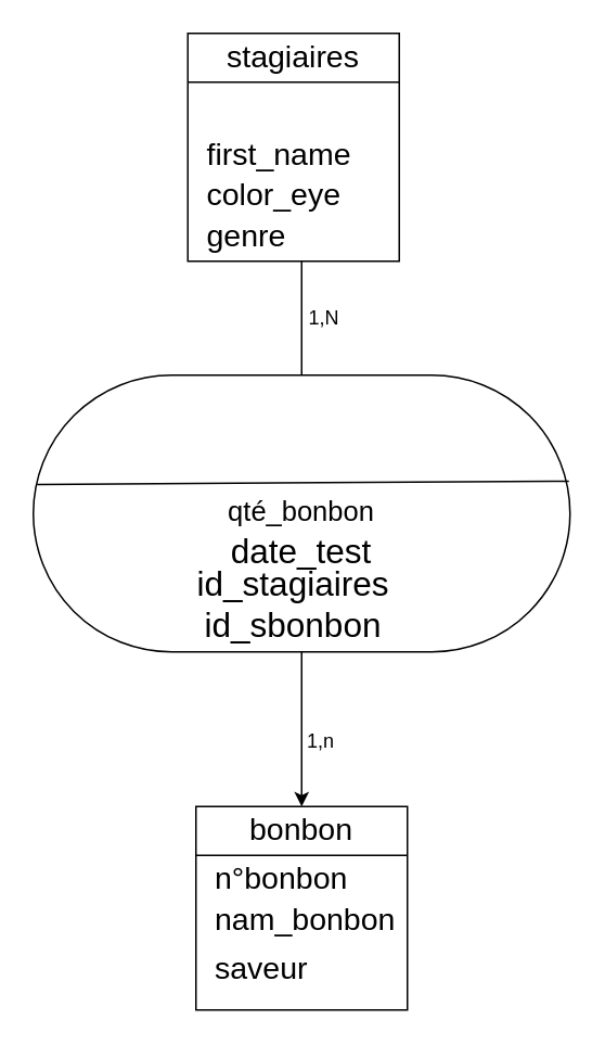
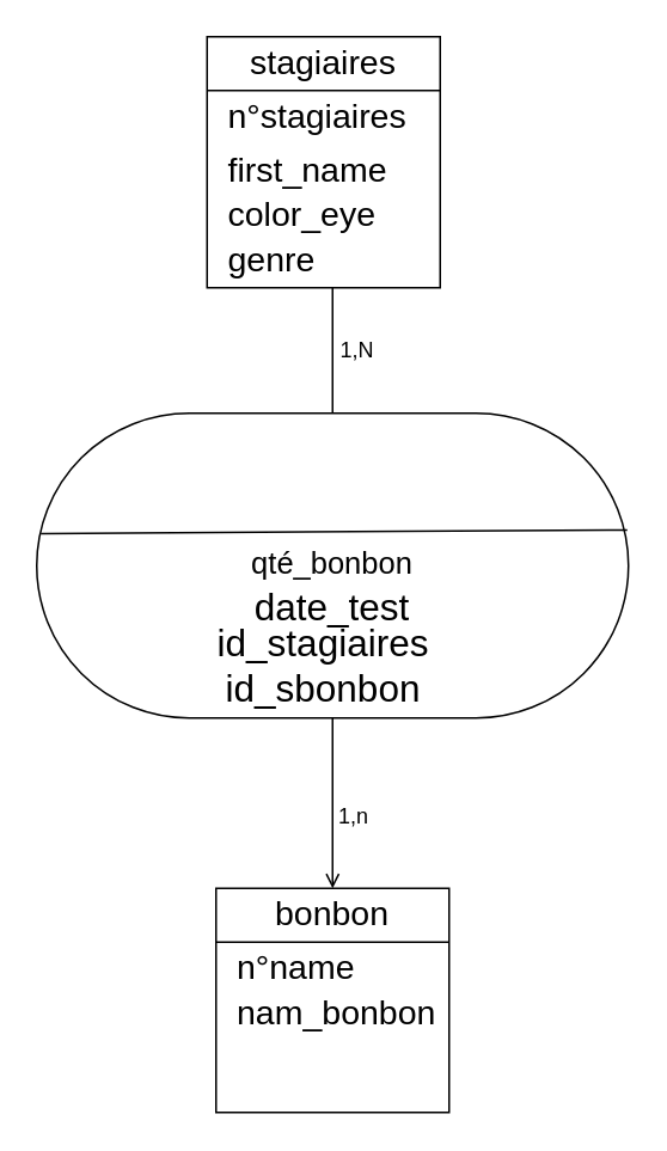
  <mxCell id="0" />
  <mxCell id="1" parent="0" />
  <mxCell id="2" value="" style="rounded=0;whiteSpace=wrap;html=1;" vertex="1" parent="1"><mxGeometry x="115" y="20" width="130" height="140" as="geometry" /></mxCell>
  <mxCell id="3" value="stagiaires" style="text;html=1;strokeColor=none;fillColor=none;align=center;verticalAlign=middle;whiteSpace=wrap;rounded=0;fontSize=19;" vertex="1" parent="1"><mxGeometry x="115" y="20" width="130" height="30" as="geometry" /></mxCell>
  <mxCell id="4" value="" style="endArrow=none;html=1;rounded=0;exitX=0;exitY=1;exitDx=0;exitDy=0;entryX=1;entryY=1;entryDx=0;entryDy=0;" edge="1" parent="1" source="3" target="3"><mxGeometry width="50" height="50" relative="1" as="geometry"><mxPoint x="335" y="130" as="sourcePoint" /><mxPoint x="385" y="80" as="targetPoint" /></mxGeometry></mxCell>
+ <mxCell id="5" value="n°stagiaires" style="text;html=1;strokeColor=none;fillColor=none;align=left;verticalAlign=middle;whiteSpace=wrap;rounded=0;fontSize=19;" vertex="1" parent="1"><mxGeometry x="125" y="50" width="120" height="30" as="geometry" /></mxCell>
  <mxCell id="6" value="first_name" style="text;html=1;strokeColor=none;fillColor=none;align=left;verticalAlign=middle;whiteSpace=wrap;rounded=0;fontSize=19;" vertex="1" parent="1"><mxGeometry x="125" y="80" width="120" height="30" as="geometry" /></mxCell>
  <mxCell id="7" value="color_eye" style="text;html=1;strokeColor=none;fillColor=none;align=left;verticalAlign=middle;whiteSpace=wrap;rounded=0;fontSize=19;" vertex="1" parent="1"><mxGeometry x="125" y="105" width="120" height="30" as="geometry" /></mxCell>
  <mxCell id="8" value="genre" style="text;html=1;strokeColor=none;fillColor=none;align=left;verticalAlign=middle;whiteSpace=wrap;rounded=0;fontSize=19;" vertex="1" parent="1"><mxGeometry x="125" y="130" width="120" height="30" as="geometry" /></mxCell>
  <mxCell id="9" value="" style="rounded=0;whiteSpace=wrap;html=1;" vertex="1" parent="1"><mxGeometry x="120" y="495" width="130" height="125" as="geometry" /></mxCell>
  <mxCell id="10" value="bonbon" style="text;html=1;strokeColor=none;fillColor=none;align=center;verticalAlign=middle;whiteSpace=wrap;rounded=0;fontSize=19;" vertex="1" parent="1"><mxGeometry x="120" y="495" width="130" height="30" as="geometry" /></mxCell>
  <mxCell id="11" value="" style="endArrow=none;html=1;rounded=0;exitX=0;exitY=1;exitDx=0;exitDy=0;entryX=1;entryY=1;entryDx=0;entryDy=0;" edge="1" parent="1" source="10" target="10"><mxGeometry width="50" height="50" relative="1" as="geometry"><mxPoint x="340" y="605" as="sourcePoint" /><mxPoint x="390" y="555" as="targetPoint" /></mxGeometry></mxCell>
- <mxCell id="12" value="n°bonbon" style="text;html=1;strokeColor=none;fillColor=none;align=left;verticalAlign=middle;whiteSpace=wrap;rounded=0;fontSize=19;" vertex="1" parent="1"><mxGeometry x="130" y="525" width="120" height="30" as="geometry" /></mxCell>
+ <mxCell id="12" value="n°name" style="text;html=1;strokeColor=none;fillColor=none;align=left;verticalAlign=middle;whiteSpace=wrap;rounded=0;fontSize=19;" vertex="1" parent="1"><mxGeometry x="130" y="525" width="120" height="30" as="geometry" /></mxCell>
  <mxCell id="13" value="nam_bonbon" style="text;html=1;strokeColor=none;fillColor=none;align=left;verticalAlign=middle;whiteSpace=wrap;rounded=0;fontSize=19;" vertex="1" parent="1"><mxGeometry x="130" y="550" width="120" height="30" as="geometry" /></mxCell>
- <mxCell id="14" value="" style="endArrow=classic;html=1;rounded=0;exitX=0.5;exitY=1;exitDx=0;exitDy=0;entryX=0.5;entryY=0;entryDx=0;entryDy=0;entryPerimeter=0;" edge="1" parent="1" source="21" target="10"><mxGeometry width="50" height="50" relative="1" as="geometry"><mxPoint x="209" y="400" as="sourcePoint" /><mxPoint x="211.07" y="469.91" as="targetPoint" /></mxGeometry></mxCell>
+ <mxCell id="14" value="" style="endArrow=open;html=1;rounded=0;exitX=0.5;exitY=1;exitDx=0;exitDy=0;entryX=0.5;entryY=0;entryDx=0;entryDy=0;entryPerimeter=0;" edge="1" parent="1" source="21" target="10"><mxGeometry width="50" height="50" relative="1" as="geometry"><mxPoint x="209" y="400" as="sourcePoint" /><mxPoint x="211.07" y="469.91" as="targetPoint" /></mxGeometry></mxCell>
  <mxCell id="15" value="" style="endArrow=none;html=1;rounded=0;exitX=0.5;exitY=0;exitDx=0;exitDy=0;entryX=0.5;entryY=1;entryDx=0;entryDy=0;" edge="1" parent="1" source="18" target="8"><mxGeometry width="50" height="50" relative="1" as="geometry"><mxPoint x="239.75" y="190.75" as="sourcePoint" /><mxPoint x="200" y="170" as="targetPoint" /></mxGeometry></mxCell>
  <mxCell id="16" value="1,N" style="text;html=1;strokeColor=none;fillColor=none;align=center;verticalAlign=middle;whiteSpace=wrap;rounded=0;" vertex="1" parent="1"><mxGeometry x="168.5" y="180" width="60" height="30" as="geometry" /></mxCell>
  <mxCell id="17" value="1,n" style="text;html=1;strokeColor=none;fillColor=none;align=center;verticalAlign=middle;whiteSpace=wrap;rounded=0;" vertex="1" parent="1"><mxGeometry x="166.5" y="440" width="60" height="30" as="geometry" /></mxCell>
  <mxCell id="18" value="" style="rounded=1;whiteSpace=wrap;html=1;arcSize=50;" vertex="1" parent="1"><mxGeometry x="20" y="230" width="330" height="170" as="geometry" /></mxCell>
  <mxCell id="19" value="" style="endArrow=none;html=1;rounded=0;entryX=0.007;entryY=0.395;entryDx=0;entryDy=0;entryPerimeter=0;exitX=0.998;exitY=0.383;exitDx=0;exitDy=0;exitPerimeter=0;" edge="1" parent="1" source="18" target="18"><mxGeometry width="50" height="50" relative="1" as="geometry"><mxPoint x="263.5" y="130" as="sourcePoint" /><mxPoint x="263.5" y="50" as="targetPoint" /></mxGeometry></mxCell>
  <mxCell id="20" value="qté_bonbon" style="text;html=1;strokeColor=none;fillColor=none;align=center;verticalAlign=middle;whiteSpace=wrap;rounded=0;fontSize=17;" vertex="1" parent="1"><mxGeometry x="50" y="292.5" width="270" height="45" as="geometry" /></mxCell>
  <mxCell id="21" value="date_test" style="text;html=1;strokeColor=none;fillColor=none;align=center;verticalAlign=middle;whiteSpace=wrap;rounded=0;fontSize=21;" vertex="1" parent="1"><mxGeometry x="50" y="320" width="270" height="35" as="geometry" /></mxCell>
- <mxCell id="22" value="saveur" style="text;html=1;strokeColor=none;fillColor=none;align=left;verticalAlign=middle;whiteSpace=wrap;rounded=0;fontSize=19;" vertex="1" parent="1"><mxGeometry x="130" y="580" width="120" height="30" as="geometry" /></mxCell>
  <mxCell id="23" value="id_stagiaires" style="text;html=1;strokeColor=none;fillColor=none;align=center;verticalAlign=middle;whiteSpace=wrap;rounded=0;fontSize=21;" vertex="1" parent="1"><mxGeometry x="45" y="340" width="270" height="35" as="geometry" /></mxCell>
  <mxCell id="24" value="id_sbonbon" style="text;html=1;strokeColor=none;fillColor=none;align=center;verticalAlign=middle;whiteSpace=wrap;rounded=0;fontSize=21;" vertex="1" parent="1"><mxGeometry x="45" y="365" width="270" height="35" as="geometry" /></mxCell>
